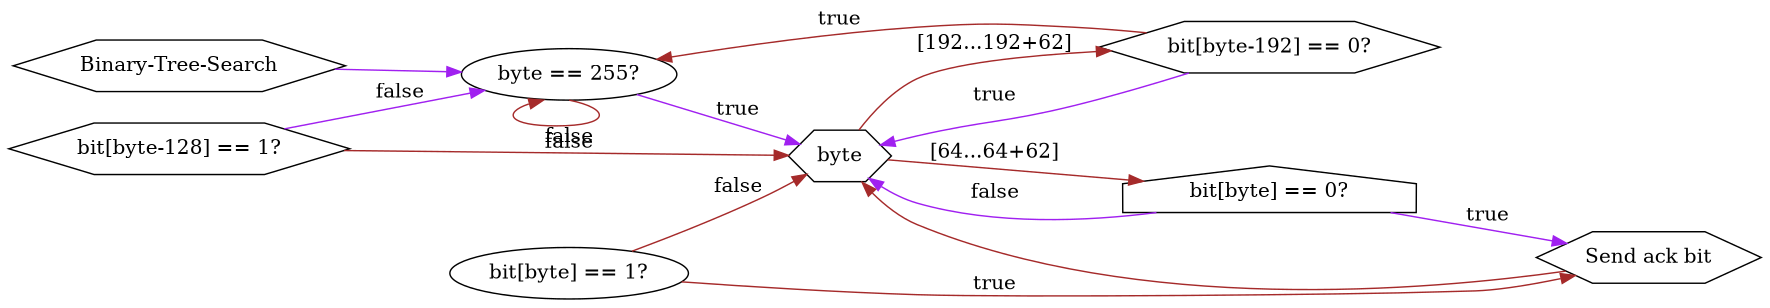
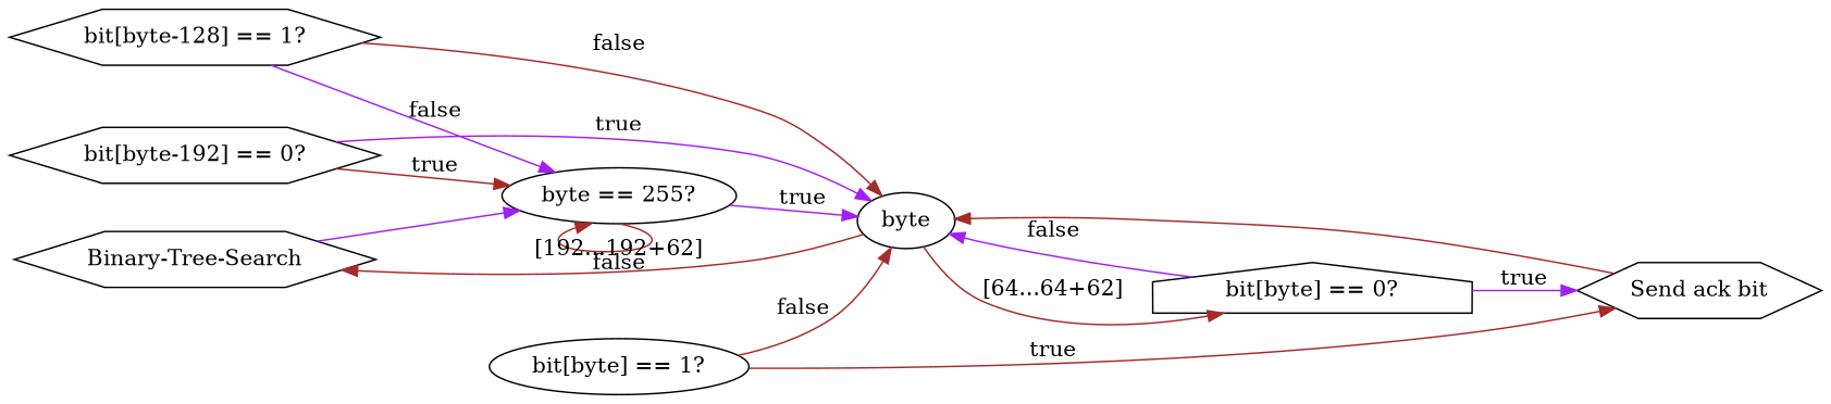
  digraph {
    rankdir=LR
    node [shape=hexagon]
    edge [color=brown]
    n1 [label="Binary-Tree-Search"]
    n2 [label="byte == 255?" shape=ellipse]
-   n3 [label=byte]
+   n3 [label=byte shape=ellipse]
    n4 [label="bit[byte] == 0?" shape=house]
    n5 [label="bit[byte-192] == 0?"]
    n6 [label="bit[byte] == 1?" shape=ellipse]
    n7 [label="Send ack bit"]
    n8 [label="bit[byte-128] == 1?"]
    n1 -> n2 [color=purple]
    n2 -> n2 [headport=sw label=false tailport=s]
    n2 -> n3 [color=purple label=true]
    n3 -> n4 [label="[64...64+62]"]
-   n3 -> n5 [label="[192...192+62]"]
+   n3 -> n1 [label="[192...192+62]"]
    n4 -> n3 [color=purple label=false]
    n4 -> n7 [color=purple label=true]
    n5 -> n2 [label=true]
    n5 -> n3 [color=purple label=true]
    n6 -> n3 [label=false]
    n6 -> n7 [label=true]
    n7 -> n3
    n8 -> n2 [color=purple label=false]
    n8 -> n3 [label=false]
  }
